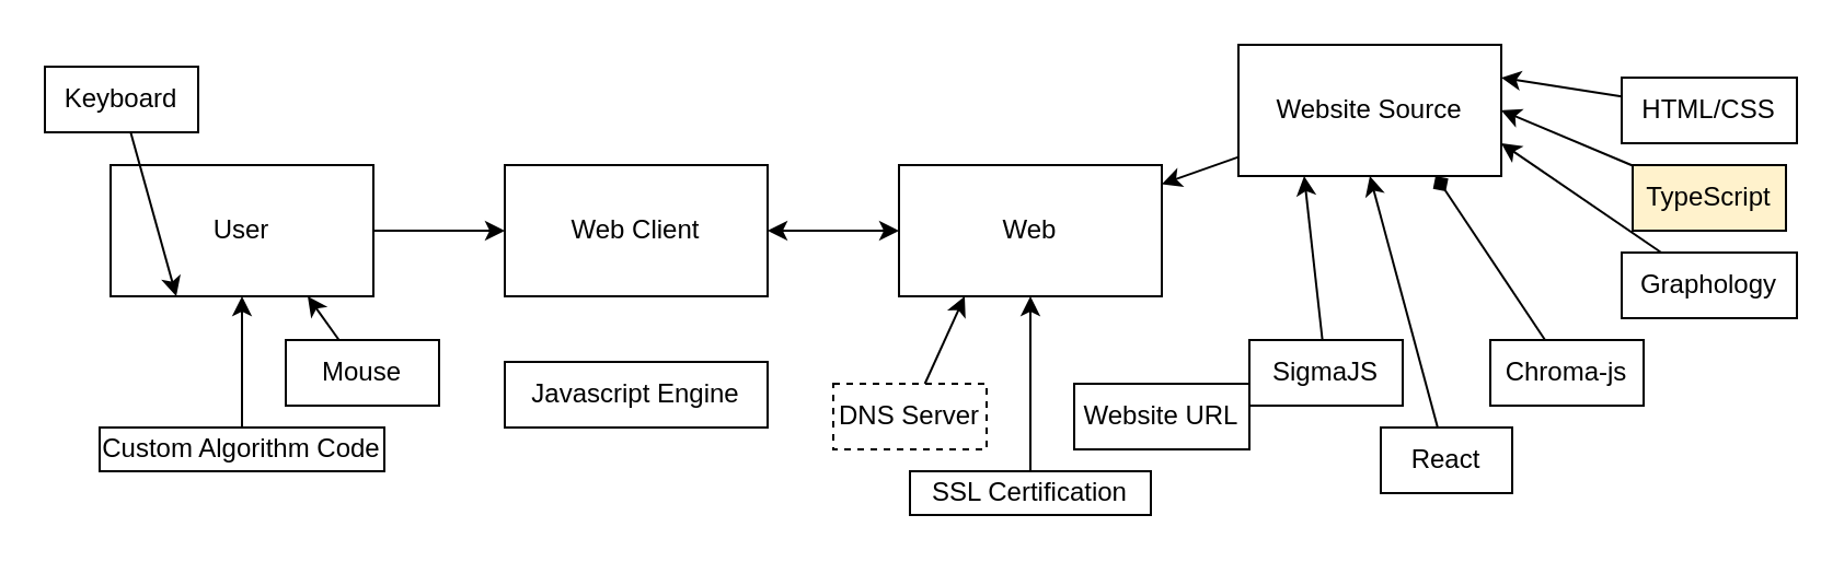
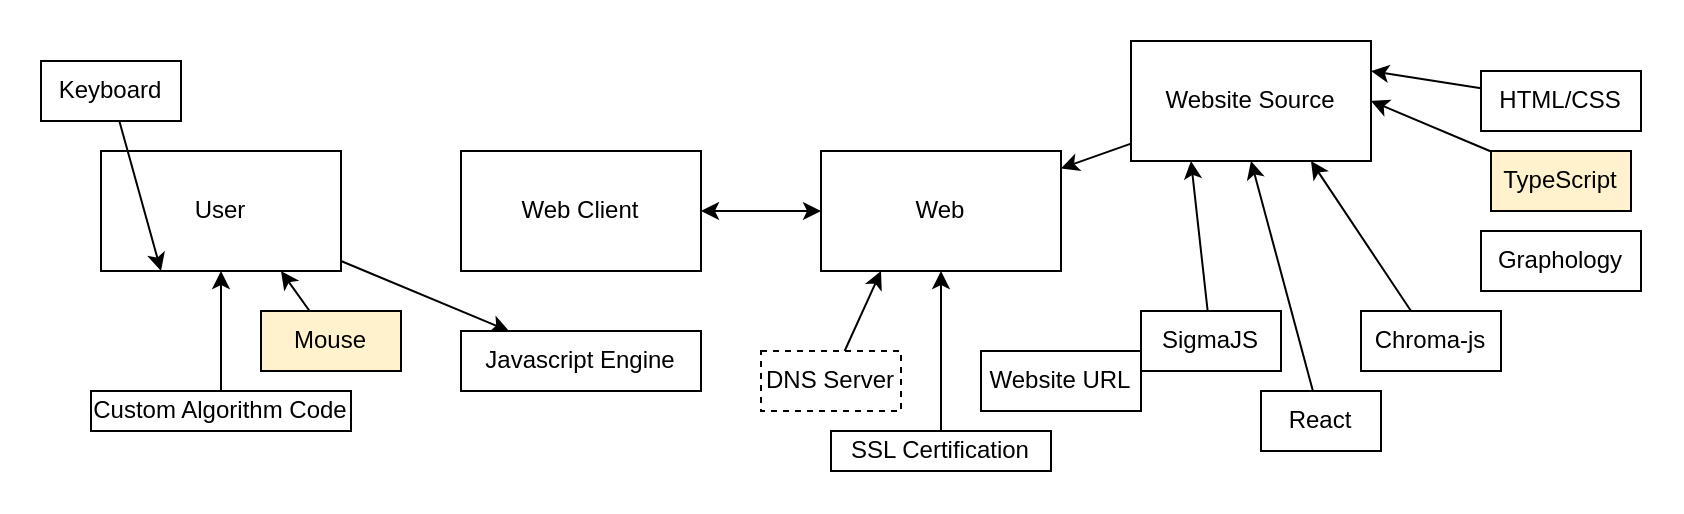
  <mxCell id="0" />
  <mxCell id="1" parent="0" />
- <mxCell id="2" value="" style="edgeStyle=none;html=1;" edge="1" parent="1" source="3" target="5"><mxGeometry relative="1" as="geometry" /></mxCell>
+ <mxCell id="2" value="" style="edgeStyle=none;html=1;" edge="1" parent="1" source="3" target="15"><mxGeometry relative="1" as="geometry" /></mxCell>
  <mxCell id="3" value="User" style="whiteSpace=wrap;html=1;" vertex="1" parent="1"><mxGeometry x="50" y="75" width="120" height="60" as="geometry" /></mxCell>
  <mxCell id="4" value="" style="edgeStyle=none;html=1;startArrow=classic;startFill=1;" edge="1" parent="1" source="5" target="6"><mxGeometry relative="1" as="geometry" /></mxCell>
  <mxCell id="5" value="Web Client" style="whiteSpace=wrap;html=1;" vertex="1" parent="1"><mxGeometry x="230" y="75" width="120" height="60" as="geometry" /></mxCell>
  <mxCell id="6" value="Web" style="whiteSpace=wrap;html=1;" vertex="1" parent="1"><mxGeometry x="410" y="75" width="120" height="60" as="geometry" /></mxCell>
  <mxCell id="7" value="" style="edgeStyle=none;html=1;" edge="1" parent="1" source="8" target="6"><mxGeometry relative="1" as="geometry" /></mxCell>
  <mxCell id="8" value="Website Source" style="whiteSpace=wrap;html=1;" vertex="1" parent="1"><mxGeometry x="565" y="20" width="120" height="60" as="geometry" /></mxCell>
  <mxCell id="9" value="" style="edgeStyle=none;html=1;entryX=0.25;entryY=1;entryDx=0;entryDy=0;" edge="1" parent="1" source="10" target="3"><mxGeometry relative="1" as="geometry" /></mxCell>
  <mxCell id="10" value="Keyboard" style="whiteSpace=wrap;html=1;" vertex="1" parent="1"><mxGeometry x="20" y="30" width="70" height="30" as="geometry" /></mxCell>
  <mxCell id="11" style="edgeStyle=none;html=1;entryX=0.75;entryY=1;entryDx=0;entryDy=0;" edge="1" parent="1" source="12" target="3"><mxGeometry relative="1" as="geometry" /></mxCell>
- <mxCell id="12" value="Mouse" style="whiteSpace=wrap;html=1;" vertex="1" parent="1"><mxGeometry x="130" y="155" width="70" height="30" as="geometry" /></mxCell>
+ <mxCell id="12" value="Mouse" style="whiteSpace=wrap;html=1;fillColor=#fff2cc;" vertex="1" parent="1"><mxGeometry x="130" y="155" width="70" height="30" as="geometry" /></mxCell>
  <mxCell id="13" value="" style="edgeStyle=none;html=1;entryX=0.5;entryY=1;entryDx=0;entryDy=0;" edge="1" parent="1" source="14" target="3"><mxGeometry relative="1" as="geometry" /></mxCell>
  <mxCell id="14" value="Custom Algorithm Code" style="whiteSpace=wrap;html=1;" vertex="1" parent="1"><mxGeometry x="45" y="195" width="130" height="20" as="geometry" /></mxCell>
  <mxCell id="15" value="Javascript Engine" style="whiteSpace=wrap;html=1;" vertex="1" parent="1"><mxGeometry x="230" y="165" width="120" height="30" as="geometry" /></mxCell>
  <mxCell id="16" style="edgeStyle=none;html=1;entryX=0.5;entryY=1;entryDx=0;entryDy=0;" edge="1" parent="1" source="17" target="6"><mxGeometry relative="1" as="geometry" /></mxCell>
  <mxCell id="17" value="SSL Certification" style="whiteSpace=wrap;html=1;" vertex="1" parent="1"><mxGeometry x="415" y="215" width="110" height="20" as="geometry" /></mxCell>
  <mxCell id="18" value="Website URL" style="whiteSpace=wrap;html=1;" vertex="1" parent="1"><mxGeometry x="490" y="175" width="80" height="30" as="geometry" /></mxCell>
  <mxCell id="19" style="edgeStyle=none;html=1;" edge="1" parent="1" source="20"><mxGeometry relative="1" as="geometry"><mxPoint x="440" y="135" as="targetPoint" /></mxGeometry></mxCell>
  <mxCell id="20" value="DNS Server" style="whiteSpace=wrap;html=1;dashed=1;" vertex="1" parent="1"><mxGeometry x="380" y="175" width="70" height="30" as="geometry" /></mxCell>
  <mxCell id="21" style="edgeStyle=none;html=1;entryX=0.25;entryY=1;entryDx=0;entryDy=0;" edge="1" parent="1" source="22" target="8"><mxGeometry relative="1" as="geometry" /></mxCell>
  <mxCell id="22" value="SigmaJS" style="whiteSpace=wrap;html=1;" vertex="1" parent="1"><mxGeometry x="570" y="155" width="70" height="30" as="geometry" /></mxCell>
  <mxCell id="23" style="edgeStyle=none;html=1;entryX=0.5;entryY=1;entryDx=0;entryDy=0;" edge="1" parent="1" source="24" target="8"><mxGeometry relative="1" as="geometry" /></mxCell>
  <mxCell id="24" value="React" style="whiteSpace=wrap;html=1;" vertex="1" parent="1"><mxGeometry x="630" y="195" width="60" height="30" as="geometry" /></mxCell>
- <mxCell id="25" style="edgeStyle=none;html=1;entryX=0.75;entryY=1;entryDx=0;entryDy=0;endArrow=diamond;" edge="1" parent="1" source="26" target="8"><mxGeometry relative="1" as="geometry" /></mxCell>
+ <mxCell id="25" style="edgeStyle=none;html=1;entryX=0.75;entryY=1;entryDx=0;entryDy=0;" edge="1" parent="1" source="26" target="8"><mxGeometry relative="1" as="geometry" /></mxCell>
  <mxCell id="26" value="Chroma-js" style="whiteSpace=wrap;html=1;" vertex="1" parent="1"><mxGeometry x="680" y="155" width="70" height="30" as="geometry" /></mxCell>
- <mxCell id="27" style="edgeStyle=none;html=1;entryX=1;entryY=0.75;entryDx=0;entryDy=0;" edge="1" parent="1" source="28" target="8"><mxGeometry relative="1" as="geometry" /></mxCell>
  <mxCell id="28" value="Graphology" style="whiteSpace=wrap;html=1;" vertex="1" parent="1"><mxGeometry x="740" y="115" width="80" height="30" as="geometry" /></mxCell>
  <mxCell id="29" style="edgeStyle=none;html=1;entryX=1;entryY=0.5;entryDx=0;entryDy=0;" edge="1" parent="1" source="30" target="8"><mxGeometry relative="1" as="geometry" /></mxCell>
  <mxCell id="30" value="TypeScript" style="whiteSpace=wrap;html=1;fillColor=#fff2cc;" vertex="1" parent="1"><mxGeometry x="745" y="75" width="70" height="30" as="geometry" /></mxCell>
  <mxCell id="31" style="edgeStyle=none;html=1;entryX=1;entryY=0.25;entryDx=0;entryDy=0;" edge="1" parent="1" source="32" target="8"><mxGeometry relative="1" as="geometry" /></mxCell>
  <mxCell id="32" value="HTML/CSS" style="whiteSpace=wrap;html=1;" vertex="1" parent="1"><mxGeometry x="740" y="35" width="80" height="30" as="geometry" /></mxCell>
